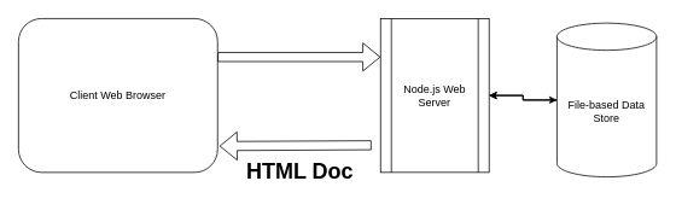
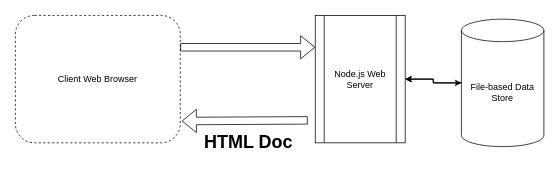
  <mxCell id="0" />
  <mxCell id="1" parent="0" />
- <mxCell id="2" value="Client Web Browser" style="rounded=1;whiteSpace=wrap;html=1;" vertex="1" parent="1"><mxGeometry x="20" y="20" width="220" height="170" as="geometry" /></mxCell>
+ <mxCell id="2" value="Client Web Browser" style="rounded=1;whiteSpace=wrap;html=1;dashed=1;" vertex="1" parent="1"><mxGeometry x="20" y="20" width="220" height="170" as="geometry" /></mxCell>
  <mxCell id="3" value="" style="edgeStyle=orthogonalEdgeStyle;rounded=0;orthogonalLoop=1;jettySize=auto;html=1;" edge="1" parent="1" source="5" target="7"><mxGeometry relative="1" as="geometry" /></mxCell>
  <mxCell id="4" value="" style="edgeStyle=orthogonalEdgeStyle;rounded=0;orthogonalLoop=1;jettySize=auto;html=1;" edge="1" parent="1" source="5" target="7"><mxGeometry relative="1" as="geometry" /></mxCell>
  <mxCell id="5" value="File-based Data Store" style="shape=cylinder3;whiteSpace=wrap;html=1;boundedLbl=1;backgroundOutline=1;size=15;" vertex="1" parent="1"><mxGeometry x="615" y="25" width="110" height="170" as="geometry" /></mxCell>
  <mxCell id="6" value="" style="edgeStyle=orthogonalEdgeStyle;rounded=0;orthogonalLoop=1;jettySize=auto;html=1;" edge="1" parent="1" source="7" target="5"><mxGeometry relative="1" as="geometry" /></mxCell>
  <mxCell id="7" value="Node.js Web Server" style="shape=process;whiteSpace=wrap;html=1;backgroundOutline=1;" vertex="1" parent="1"><mxGeometry x="420" y="20" width="120" height="170" as="geometry" /></mxCell>
  <mxCell id="8" value="" style="shape=flexArrow;endArrow=classic;html=1;rounded=0;exitX=1;exitY=0.25;exitDx=0;exitDy=0;entryX=0;entryY=0.25;entryDx=0;entryDy=0;" edge="1" parent="1" source="2" target="7"><mxGeometry width="50" height="50" relative="1" as="geometry"><mxPoint x="350" y="200" as="sourcePoint" /><mxPoint x="400" y="150" as="targetPoint" /></mxGeometry></mxCell>
  <mxCell id="9" value="" style="shape=flexArrow;endArrow=classic;html=1;rounded=0;entryX=1.009;entryY=0.829;entryDx=0;entryDy=0;entryPerimeter=0;" edge="1" parent="1" target="2"><mxGeometry width="50" height="50" relative="1" as="geometry"><mxPoint x="410" y="160" as="sourcePoint" /><mxPoint x="450" y="220" as="targetPoint" /></mxGeometry></mxCell>
  <mxCell id="10" value="&lt;h1&gt;HTML Doc&lt;/h1&gt;" style="text;html=1;strokeColor=none;fillColor=none;spacing=5;spacingTop=-20;whiteSpace=wrap;overflow=hidden;rounded=0;" vertex="1" parent="1"><mxGeometry x="267" y="170" width="136" height="40" as="geometry" /></mxCell>
